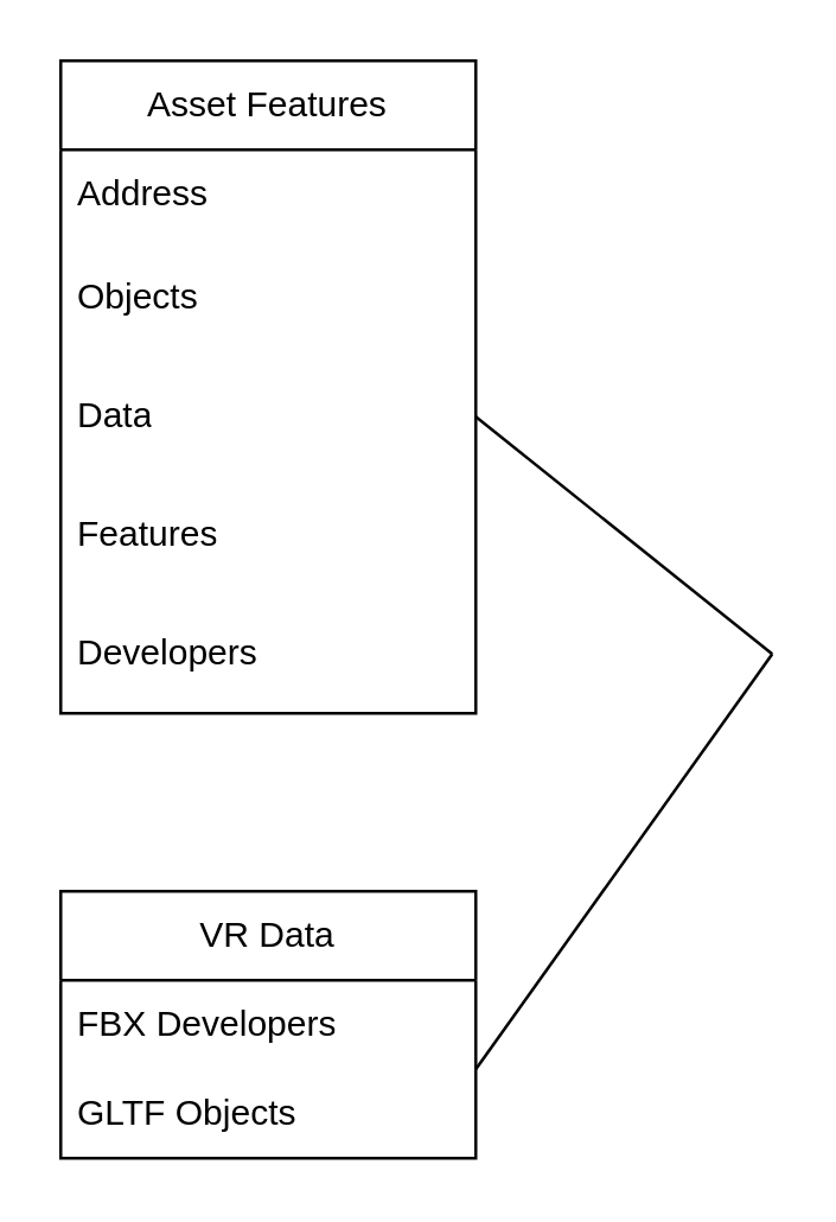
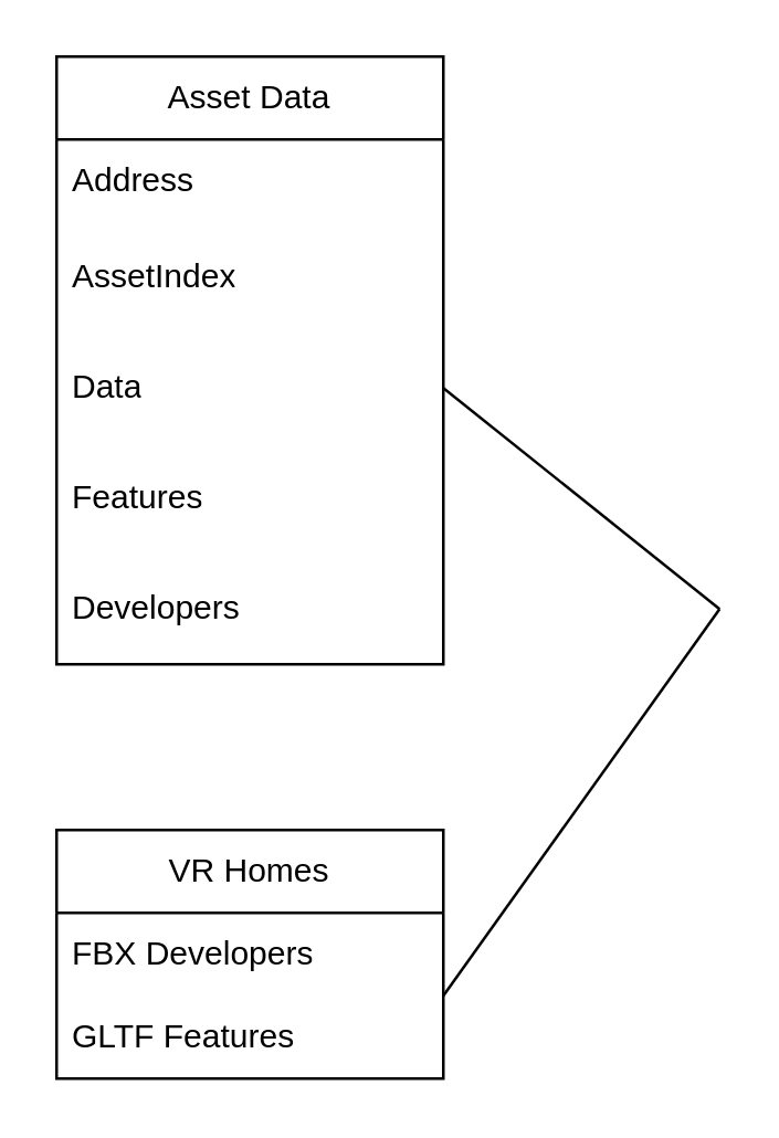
  <mxCell id="0" style=";html=1;" />
  <mxCell id="1" style=";html=1;" parent="0" />
- <mxCell id="2" value="VR Data" style="swimlane;fontStyle=0;childLayout=stackLayout;horizontal=1;startSize=30;horizontalStack=0;resizeParent=1;resizeParentMax=0;resizeLast=0;collapsible=1;marginBottom=0;whiteSpace=wrap;html=1;" vertex="1" parent="1"><mxGeometry x="20" y="300" width="140" height="90" as="geometry" /></mxCell>
+ <mxCell id="2" value="VR Homes" style="swimlane;fontStyle=0;childLayout=stackLayout;horizontal=1;startSize=30;horizontalStack=0;resizeParent=1;resizeParentMax=0;resizeLast=0;collapsible=1;marginBottom=0;whiteSpace=wrap;html=1;" vertex="1" parent="1"><mxGeometry x="20" y="300" width="140" height="90" as="geometry" /></mxCell>
  <mxCell id="3" value="FBX Developers" style="text;strokeColor=none;fillColor=none;align=left;verticalAlign=middle;spacingLeft=4;spacingRight=4;overflow=hidden;points=[[0,0.5],[1,0.5]];portConstraint=eastwest;rotatable=0;whiteSpace=wrap;html=1;" vertex="1" parent="2"><mxGeometry y="30" width="140" height="30" as="geometry" /></mxCell>
- <mxCell id="4" value="GLTF Objects" style="text;strokeColor=none;fillColor=none;align=left;verticalAlign=middle;spacingLeft=4;spacingRight=4;overflow=hidden;points=[[0,0.5],[1,0.5]];portConstraint=eastwest;rotatable=0;whiteSpace=wrap;html=1;" vertex="1" parent="2"><mxGeometry y="60" width="140" height="30" as="geometry" /></mxCell>
- <mxCell id="5" value="Asset Features" style="swimlane;fontStyle=0;childLayout=stackLayout;horizontal=1;startSize=30;horizontalStack=0;resizeParent=1;resizeParentMax=0;resizeLast=0;collapsible=1;marginBottom=0;whiteSpace=wrap;html=1;" vertex="1" parent="1"><mxGeometry x="20" y="20" width="140" height="220" as="geometry" /></mxCell>
+ <mxCell id="4" value="GLTF Features" style="text;strokeColor=none;fillColor=none;align=left;verticalAlign=middle;spacingLeft=4;spacingRight=4;overflow=hidden;points=[[0,0.5],[1,0.5]];portConstraint=eastwest;rotatable=0;whiteSpace=wrap;html=1;" vertex="1" parent="2"><mxGeometry y="60" width="140" height="30" as="geometry" /></mxCell>
+ <mxCell id="5" value="Asset Data" style="swimlane;fontStyle=0;childLayout=stackLayout;horizontal=1;startSize=30;horizontalStack=0;resizeParent=1;resizeParentMax=0;resizeLast=0;collapsible=1;marginBottom=0;whiteSpace=wrap;html=1;" vertex="1" parent="1"><mxGeometry x="20" y="20" width="140" height="220" as="geometry" /></mxCell>
  <mxCell id="6" value="Address" style="text;strokeColor=none;fillColor=none;align=left;verticalAlign=middle;spacingLeft=4;spacingRight=4;overflow=hidden;points=[[0,0.5],[1,0.5]];portConstraint=eastwest;rotatable=0;whiteSpace=wrap;html=1;" vertex="1" parent="5"><mxGeometry y="30" width="140" height="30" as="geometry" /></mxCell>
- <mxCell id="7" value="Objects" style="text;strokeColor=none;fillColor=none;align=left;verticalAlign=middle;spacingLeft=4;spacingRight=4;overflow=hidden;points=[[0,0.5],[1,0.5]];portConstraint=eastwest;rotatable=0;whiteSpace=wrap;html=1;" vertex="1" parent="5"><mxGeometry y="60" width="140" height="40" as="geometry" /></mxCell>
+ <mxCell id="7" value="AssetIndex" style="text;strokeColor=none;fillColor=none;align=left;verticalAlign=middle;spacingLeft=4;spacingRight=4;overflow=hidden;points=[[0,0.5],[1,0.5]];portConstraint=eastwest;rotatable=0;whiteSpace=wrap;html=1;" vertex="1" parent="5"><mxGeometry y="60" width="140" height="40" as="geometry" /></mxCell>
  <mxCell id="8" value="Data" style="text;strokeColor=none;fillColor=none;align=left;verticalAlign=middle;spacingLeft=4;spacingRight=4;overflow=hidden;points=[[0,0.5],[1,0.5]];portConstraint=eastwest;rotatable=0;whiteSpace=wrap;html=1;" vertex="1" parent="5"><mxGeometry y="100" width="140" height="40" as="geometry" /></mxCell>
  <mxCell id="9" value="Features" style="text;strokeColor=none;fillColor=none;align=left;verticalAlign=middle;spacingLeft=4;spacingRight=4;overflow=hidden;points=[[0,0.5],[1,0.5]];portConstraint=eastwest;rotatable=0;whiteSpace=wrap;html=1;" vertex="1" parent="5"><mxGeometry y="140" width="140" height="40" as="geometry" /></mxCell>
  <mxCell id="10" value="Developers" style="text;strokeColor=none;fillColor=none;align=left;verticalAlign=middle;spacingLeft=4;spacingRight=4;overflow=hidden;points=[[0,0.5],[1,0.5]];portConstraint=eastwest;rotatable=0;whiteSpace=wrap;html=1;" vertex="1" parent="5"><mxGeometry y="180" width="140" height="40" as="geometry" /></mxCell>
  <mxCell id="11" value="" style="endArrow=none;html=1;rounded=0;" edge="1" parent="1"><mxGeometry width="50" height="50" relative="1" as="geometry"><mxPoint x="160" y="360" as="sourcePoint" /><mxPoint x="260" y="220" as="targetPoint" /></mxGeometry></mxCell>
  <mxCell id="12" value="" style="endArrow=none;html=1;rounded=0;" edge="1" parent="1"><mxGeometry width="50" height="50" relative="1" as="geometry"><mxPoint x="160" y="140" as="sourcePoint" /><mxPoint x="260" y="220" as="targetPoint" /></mxGeometry></mxCell>
